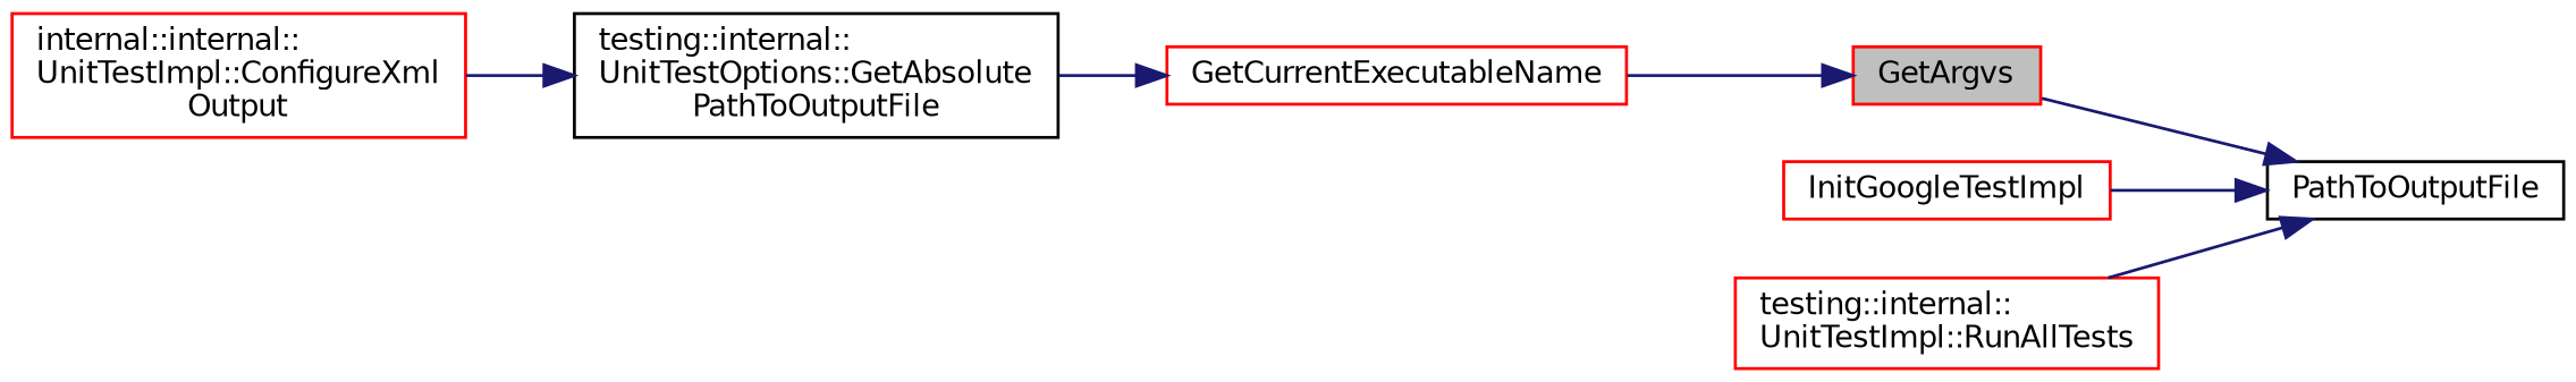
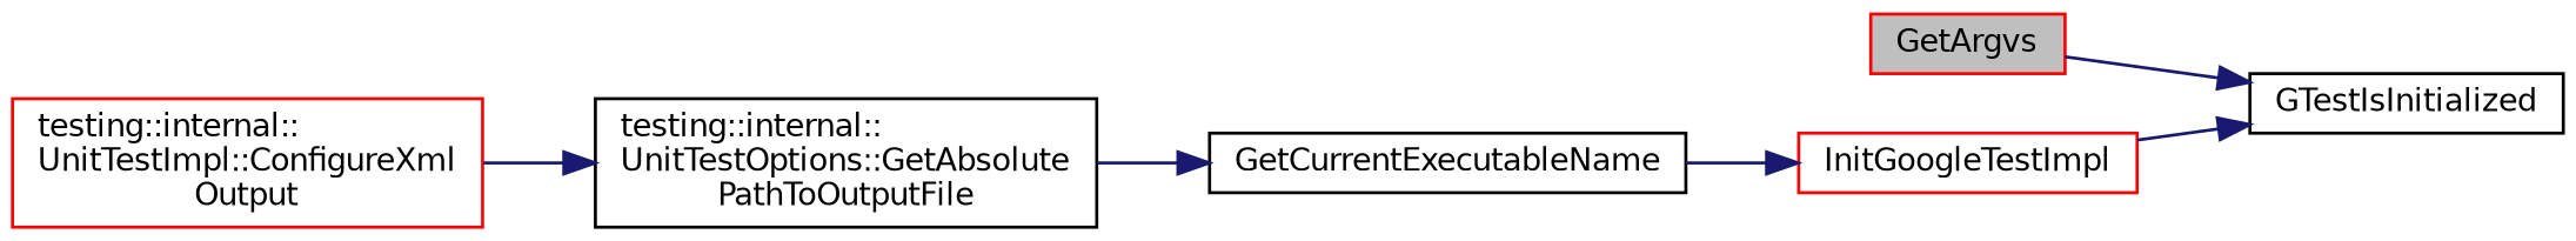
  digraph {
    rankdir=RL
    node [color=red fontname=Helvetica fontsize=10 shape=record]
    edge [color=midnightblue dir=back fontname=Helvetica fontsize=10 labelfontname=Helvetica labelfontsize=10 style=solid]
    n1 [fillcolor=grey75 fontcolor=black height=0.2 label=GetArgvs style=filled width=0.4]
-   n2 [height=0.2 label=GetCurrentExecutableName width=0.4]
+   n2 [color=black height=0.2 label=GetCurrentExecutableName width=0.4]
    n3 [color=black height=0.2 label="testing::internal::\lUnitTestOptions::GetAbsolute\lPathToOutputFile" width=0.4]
-   n4 [color=black height=0.2 label=PathToOutputFile width=0.4]
+   n4 [color=black height=0.2 label=GTestIsInitialized width=0.4]
    n5 [height=0.2 label=InitGoogleTestImpl width=0.4]
-   n6 [height=0.2 label="testing::internal::\lUnitTestImpl::RunAllTests" width=0.4]
-   n7 [height=0.2 label="internal::internal::\lUnitTestImpl::ConfigureXml\lOutput" width=0.4]
-   n1 -> n2
+   n7 [height=0.2 label="testing::internal::\lUnitTestImpl::ConfigureXml\lOutput" width=0.4]
+   n5 -> n2
    n2 -> n3
    n3 -> n7
    n4 -> n1
    n4 -> n5
-   n4 -> n6
  }
